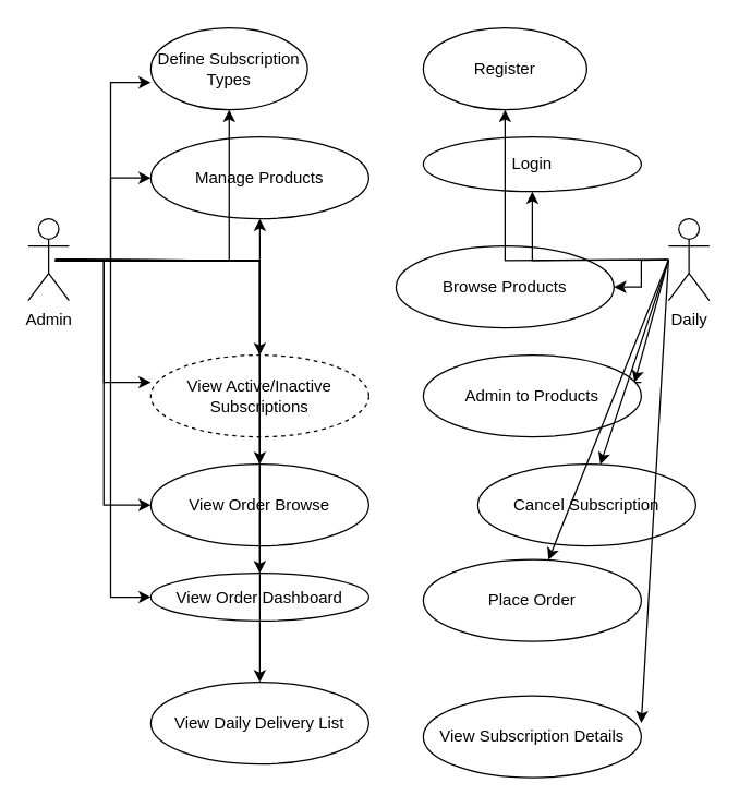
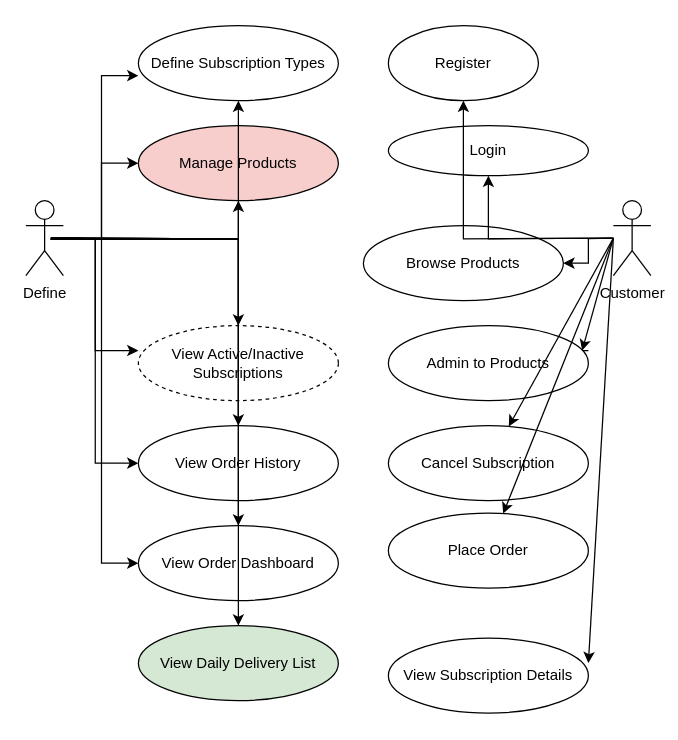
  <mxCell id="0" />
  <mxCell id="1" parent="0" />
- <mxCell id="2" value="Define Subscription Types" style="ellipse;whiteSpace=wrap;html=1;" vertex="1" parent="1"><mxGeometry x="110" y="20" width="115" height="60" as="geometry" /></mxCell>
- <mxCell id="3" value="Manage Products" style="ellipse;whiteSpace=wrap;html=1;" vertex="1" parent="1"><mxGeometry x="110" y="100" width="160" height="60" as="geometry" /></mxCell>
+ <mxCell id="2" value="Define Subscription Types" style="ellipse;whiteSpace=wrap;html=1;" vertex="1" parent="1"><mxGeometry x="110" y="20" width="160" height="60" as="geometry" /></mxCell>
+ <mxCell id="3" value="Manage Products" style="ellipse;whiteSpace=wrap;html=1;fillColor=#f8cecc;" vertex="1" parent="1"><mxGeometry x="110" y="100" width="160" height="60" as="geometry" /></mxCell>
  <mxCell id="4" value="View Active/Inactive Subscriptions" style="ellipse;whiteSpace=wrap;html=1;dashed=1;" vertex="1" parent="1"><mxGeometry x="110" y="260" width="160" height="60" as="geometry" /></mxCell>
- <mxCell id="5" value="View Order Browse" style="ellipse;whiteSpace=wrap;html=1;" vertex="1" parent="1"><mxGeometry x="110" y="340" width="160" height="60" as="geometry" /></mxCell>
- <mxCell id="6" value="View Order Dashboard" style="ellipse;whiteSpace=wrap;html=1;" vertex="1" parent="1"><mxGeometry x="110" y="420" width="160" height="35" as="geometry" /></mxCell>
- <mxCell id="7" value="View Daily Delivery List" style="ellipse;whiteSpace=wrap;html=1;" vertex="1" parent="1"><mxGeometry x="110" y="500" width="160" height="60" as="geometry" /></mxCell>
+ <mxCell id="5" value="View Order History" style="ellipse;whiteSpace=wrap;html=1;" vertex="1" parent="1"><mxGeometry x="110" y="340" width="160" height="60" as="geometry" /></mxCell>
+ <mxCell id="6" value="View Order Dashboard" style="ellipse;whiteSpace=wrap;html=1;" vertex="1" parent="1"><mxGeometry x="110" y="420" width="160" height="60" as="geometry" /></mxCell>
+ <mxCell id="7" value="View Daily Delivery List" style="ellipse;whiteSpace=wrap;html=1;fillColor=#d5e8d4;" vertex="1" parent="1"><mxGeometry x="110" y="500" width="160" height="60" as="geometry" /></mxCell>
  <mxCell id="8" value="Register" style="ellipse;whiteSpace=wrap;html=1;" vertex="1" parent="1"><mxGeometry x="310" y="20" width="120" height="60" as="geometry" /></mxCell>
  <mxCell id="9" value="Login" style="ellipse;whiteSpace=wrap;html=1;" vertex="1" parent="1"><mxGeometry x="310" y="100" width="160" height="40" as="geometry" /></mxCell>
  <mxCell id="10" style="edgeStyle=orthogonalEdgeStyle;rounded=0;orthogonalLoop=1;jettySize=auto;html=1;exitX=1;exitY=0.5;exitDx=0;exitDy=0;" edge="1" parent="1"><mxGeometry relative="1" as="geometry"><mxPoint x="400" y="320" as="targetPoint" /><mxPoint x="470" y="280" as="sourcePoint" /></mxGeometry></mxCell>
  <mxCell id="11" value="Browse Products" style="ellipse;whiteSpace=wrap;html=1;" vertex="1" parent="1"><mxGeometry x="290" y="180" width="160" height="60" as="geometry" /></mxCell>
  <mxCell id="12" value="Admin to Products" style="ellipse;whiteSpace=wrap;html=1;" vertex="1" parent="1"><mxGeometry x="310" y="260" width="160" height="60" as="geometry" /></mxCell>
- <mxCell id="13" value="Cancel Subscription" style="ellipse;whiteSpace=wrap;html=1;" vertex="1" parent="1"><mxGeometry x="350" y="340" width="160" height="60" as="geometry" /></mxCell>
+ <mxCell id="13" value="Cancel Subscription" style="ellipse;whiteSpace=wrap;html=1;" vertex="1" parent="1"><mxGeometry x="310" y="340" width="160" height="60" as="geometry" /></mxCell>
  <mxCell id="14" value="Place Order" style="ellipse;whiteSpace=wrap;html=1;" vertex="1" parent="1"><mxGeometry x="310" y="410" width="160" height="60" as="geometry" /></mxCell>
  <mxCell id="15" value="View Subscription Details" style="ellipse;whiteSpace=wrap;html=1;" vertex="1" parent="1"><mxGeometry x="310" y="510" width="160" height="60" as="geometry" /></mxCell>
  <mxCell id="16" style="edgeStyle=orthogonalEdgeStyle;rounded=0;orthogonalLoop=1;jettySize=auto;html=1;" edge="1" parent="1" target="2"><mxGeometry relative="1" as="geometry"><mxPoint x="40" y="190" as="sourcePoint" /></mxGeometry></mxCell>
  <mxCell id="17" style="edgeStyle=orthogonalEdgeStyle;rounded=0;orthogonalLoop=1;jettySize=auto;html=1;" edge="1" parent="1" target="3"><mxGeometry relative="1" as="geometry"><mxPoint x="40" y="190" as="sourcePoint" /></mxGeometry></mxCell>
  <mxCell id="18" style="edgeStyle=orthogonalEdgeStyle;rounded=0;orthogonalLoop=1;jettySize=auto;html=1;entryX=0;entryY=0.333;entryDx=0;entryDy=0;entryPerimeter=0;" edge="1" parent="1" target="4"><mxGeometry relative="1" as="geometry"><mxPoint x="40" y="190" as="sourcePoint" /></mxGeometry></mxCell>
  <mxCell id="19" style="edgeStyle=orthogonalEdgeStyle;rounded=0;orthogonalLoop=1;jettySize=auto;html=1;" edge="1" parent="1" target="4"><mxGeometry relative="1" as="geometry"><mxPoint x="40" y="190" as="sourcePoint" /></mxGeometry></mxCell>
  <mxCell id="20" style="edgeStyle=orthogonalEdgeStyle;rounded=0;orthogonalLoop=1;jettySize=auto;html=1;" edge="1" parent="1" target="5"><mxGeometry relative="1" as="geometry"><mxPoint x="40" y="190" as="sourcePoint" /></mxGeometry></mxCell>
  <mxCell id="21" style="edgeStyle=orthogonalEdgeStyle;rounded=0;orthogonalLoop=1;jettySize=auto;html=1;" edge="1" parent="1" target="6"><mxGeometry relative="1" as="geometry"><mxPoint x="40" y="190" as="sourcePoint" /></mxGeometry></mxCell>
  <mxCell id="22" style="edgeStyle=orthogonalEdgeStyle;rounded=0;orthogonalLoop=1;jettySize=auto;html=1;" edge="1" parent="1" target="7"><mxGeometry relative="1" as="geometry"><mxPoint x="40" y="190" as="sourcePoint" /><Array as="points"><mxPoint x="40" y="191" /><mxPoint x="190" y="191" /></Array></mxGeometry></mxCell>
  <mxCell id="23" style="edgeStyle=orthogonalEdgeStyle;rounded=0;orthogonalLoop=1;jettySize=auto;html=1;" edge="1" parent="1" target="8"><mxGeometry relative="1" as="geometry"><mxPoint x="490" y="190" as="sourcePoint" /></mxGeometry></mxCell>
  <mxCell id="24" style="edgeStyle=orthogonalEdgeStyle;rounded=0;orthogonalLoop=1;jettySize=auto;html=1;" edge="1" parent="1" target="9"><mxGeometry relative="1" as="geometry"><mxPoint x="490" y="190" as="sourcePoint" /></mxGeometry></mxCell>
  <mxCell id="25" style="edgeStyle=orthogonalEdgeStyle;rounded=0;orthogonalLoop=1;jettySize=auto;html=1;" edge="1" parent="1" target="11"><mxGeometry relative="1" as="geometry"><mxPoint x="490" y="190" as="sourcePoint" /></mxGeometry></mxCell>
- <mxCell id="26" value="Admin&lt;div&gt;&lt;br&gt;&lt;/div&gt;" style="shape=umlActor;verticalLabelPosition=bottom;verticalAlign=top;html=1;outlineConnect=0;" vertex="1" parent="1"><mxGeometry x="20" y="160" width="30" height="60" as="geometry" /></mxCell>
- <mxCell id="27" value="Daily" style="shape=umlActor;verticalLabelPosition=bottom;verticalAlign=top;html=1;outlineConnect=0;" vertex="1" parent="1"><mxGeometry x="490" y="160" width="30" height="60" as="geometry" /></mxCell>
+ <mxCell id="26" value="Define&lt;div&gt;&lt;br&gt;&lt;/div&gt;" style="shape=umlActor;verticalLabelPosition=bottom;verticalAlign=top;html=1;outlineConnect=0;" vertex="1" parent="1"><mxGeometry x="20" y="160" width="30" height="60" as="geometry" /></mxCell>
+ <mxCell id="27" value="Customer" style="shape=umlActor;verticalLabelPosition=bottom;verticalAlign=top;html=1;outlineConnect=0;" vertex="1" parent="1"><mxGeometry x="490" y="160" width="30" height="60" as="geometry" /></mxCell>
  <mxCell id="28" value="" style="endArrow=classic;html=1;rounded=0;" edge="1" parent="1" target="13"><mxGeometry width="50" height="50" relative="1" as="geometry"><mxPoint x="490" y="190" as="sourcePoint" /><mxPoint x="350" y="250" as="targetPoint" /></mxGeometry></mxCell>
  <mxCell id="29" value="" style="endArrow=classic;html=1;rounded=0;entryX=0.969;entryY=0.333;entryDx=0;entryDy=0;entryPerimeter=0;" edge="1" parent="1" target="12"><mxGeometry width="50" height="50" relative="1" as="geometry"><mxPoint x="490" y="190" as="sourcePoint" /><mxPoint x="350" y="250" as="targetPoint" /></mxGeometry></mxCell>
  <mxCell id="30" value="" style="endArrow=classic;html=1;rounded=0;entryX=1;entryY=0.333;entryDx=0;entryDy=0;entryPerimeter=0;" edge="1" parent="1" target="15"><mxGeometry width="50" height="50" relative="1" as="geometry"><mxPoint x="490" y="190" as="sourcePoint" /><mxPoint x="350" y="250" as="targetPoint" /></mxGeometry></mxCell>
  <mxCell id="31" value="" style="endArrow=classic;html=1;rounded=0;" edge="1" parent="1" target="14"><mxGeometry width="50" height="50" relative="1" as="geometry"><mxPoint x="490" y="190" as="sourcePoint" /><mxPoint x="416" y="351" as="targetPoint" /></mxGeometry></mxCell>
  <mxCell id="32" style="edgeStyle=orthogonalEdgeStyle;rounded=0;orthogonalLoop=1;jettySize=auto;html=1;entryX=0;entryY=0.5;entryDx=0;entryDy=0;" edge="1" parent="1" target="5"><mxGeometry relative="1" as="geometry"><mxPoint x="40" y="190" as="sourcePoint" /><mxPoint x="120" y="290" as="targetPoint" /></mxGeometry></mxCell>
  <mxCell id="33" style="edgeStyle=orthogonalEdgeStyle;rounded=0;orthogonalLoop=1;jettySize=auto;html=1;entryX=0;entryY=0.5;entryDx=0;entryDy=0;" edge="1" parent="1" target="6"><mxGeometry relative="1" as="geometry"><mxPoint x="50" y="190" as="sourcePoint" /><mxPoint x="130" y="300" as="targetPoint" /></mxGeometry></mxCell>
  <mxCell id="34" style="edgeStyle=orthogonalEdgeStyle;rounded=0;orthogonalLoop=1;jettySize=auto;html=1;entryX=0;entryY=0.667;entryDx=0;entryDy=0;entryPerimeter=0;" edge="1" parent="1" target="2"><mxGeometry relative="1" as="geometry"><mxPoint x="50" y="190" as="sourcePoint" /><mxPoint x="150" y="320" as="targetPoint" /></mxGeometry></mxCell>
  <mxCell id="35" style="edgeStyle=orthogonalEdgeStyle;rounded=0;orthogonalLoop=1;jettySize=auto;html=1;entryX=0;entryY=0.5;entryDx=0;entryDy=0;" edge="1" parent="1" target="3"><mxGeometry relative="1" as="geometry"><mxPoint x="50" y="190" as="sourcePoint" /><mxPoint x="160" y="330" as="targetPoint" /></mxGeometry></mxCell>
